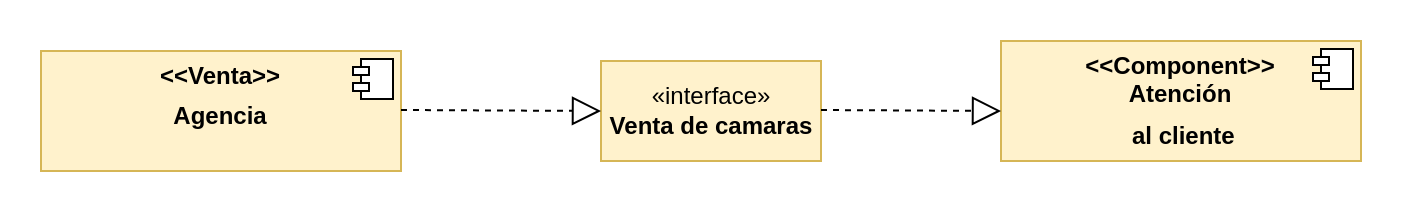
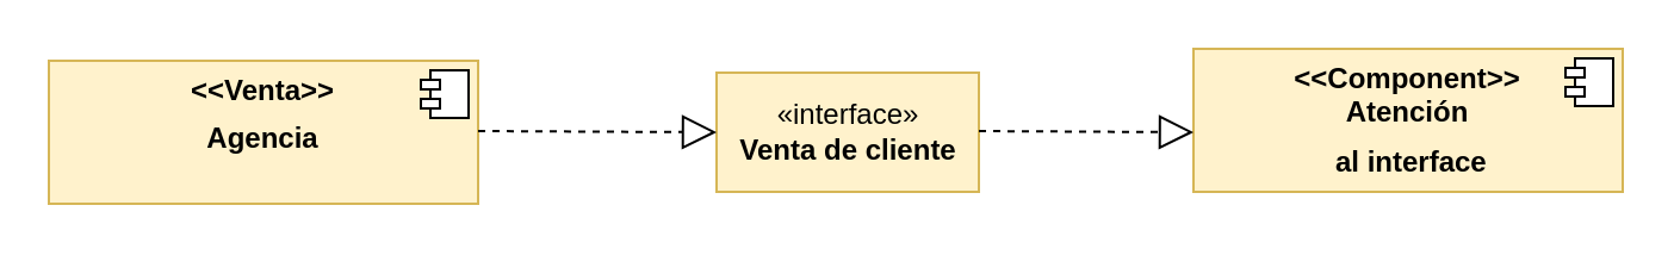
  <mxCell id="0" />
  <mxCell id="1" parent="0" />
  <mxCell id="2" value="&lt;p style=&quot;margin:0px;margin-top:6px;text-align:center;&quot;&gt;&lt;b&gt;&amp;lt;&amp;lt;Venta&amp;gt;&amp;gt;&lt;/b&gt;&lt;/p&gt;&lt;p style=&quot;margin:0px;margin-top:6px;text-align:center;&quot;&gt;&lt;b&gt;Agencia&lt;/b&gt;&lt;/p&gt;" style="align=left;overflow=fill;html=1;dropTarget=0;fillColor=#fff2cc;strokeColor=#d6b656;" vertex="1" parent="1"><mxGeometry x="20" y="25" width="180" height="60" as="geometry" /></mxCell>
  <mxCell id="3" value="" style="shape=component;jettyWidth=8;jettyHeight=4;" vertex="1" parent="2"><mxGeometry x="1" width="20" height="20" relative="1" as="geometry"><mxPoint x="-24" y="4" as="offset" /></mxGeometry></mxCell>
- <mxCell id="4" value="«interface»&lt;br&gt;&lt;b&gt;Venta de camaras&lt;/b&gt;" style="html=1;fillColor=#fff2cc;strokeColor=#d6b656;" vertex="1" parent="1"><mxGeometry x="300" y="30" width="110" height="50" as="geometry" /></mxCell>
- <mxCell id="5" value="&lt;p style=&quot;margin:0px;margin-top:6px;text-align:center;&quot;&gt;&lt;b&gt;&amp;lt;&amp;lt;Component&amp;gt;&amp;gt;&lt;/b&gt;&lt;/p&gt;&lt;div style=&quot;text-align: center;&quot;&gt;&lt;span style=&quot;background-color: initial;&quot;&gt;&lt;b&gt;Atención&lt;/b&gt;&lt;/span&gt;&lt;/div&gt;&lt;p style=&quot;margin:0px;margin-top:6px;text-align:center;&quot;&gt;&lt;b&gt;&amp;nbsp;al cliente&lt;/b&gt;&lt;/p&gt;" style="align=left;overflow=fill;html=1;dropTarget=0;fillColor=#fff2cc;strokeColor=#d6b656;" vertex="1" parent="1"><mxGeometry x="500" y="20" width="180" height="60" as="geometry" /></mxCell>
+ <mxCell id="4" value="«interface»&lt;br&gt;&lt;b&gt;Venta de cliente&lt;/b&gt;" style="html=1;fillColor=#fff2cc;strokeColor=#d6b656;" vertex="1" parent="1"><mxGeometry x="300" y="30" width="110" height="50" as="geometry" /></mxCell>
+ <mxCell id="5" value="&lt;p style=&quot;margin:0px;margin-top:6px;text-align:center;&quot;&gt;&lt;b&gt;&amp;lt;&amp;lt;Component&amp;gt;&amp;gt;&lt;/b&gt;&lt;/p&gt;&lt;div style=&quot;text-align: center;&quot;&gt;&lt;span style=&quot;background-color: initial;&quot;&gt;&lt;b&gt;Atención&lt;/b&gt;&lt;/span&gt;&lt;/div&gt;&lt;p style=&quot;margin:0px;margin-top:6px;text-align:center;&quot;&gt;&lt;b&gt;&amp;nbsp;al interface&lt;/b&gt;&lt;/p&gt;" style="align=left;overflow=fill;html=1;dropTarget=0;fillColor=#fff2cc;strokeColor=#d6b656;" vertex="1" parent="1"><mxGeometry x="500" y="20" width="180" height="60" as="geometry" /></mxCell>
  <mxCell id="6" value="" style="shape=component;jettyWidth=8;jettyHeight=4;" vertex="1" parent="5"><mxGeometry x="1" width="20" height="20" relative="1" as="geometry"><mxPoint x="-24" y="4" as="offset" /></mxGeometry></mxCell>
  <mxCell id="7" value="" style="endArrow=block;dashed=1;endFill=0;endSize=12;html=1;rounded=0;" edge="1" parent="1"><mxGeometry width="160" relative="1" as="geometry"><mxPoint x="200" y="54.5" as="sourcePoint" /><mxPoint x="300" y="55" as="targetPoint" /></mxGeometry></mxCell>
  <mxCell id="8" value="" style="endArrow=block;dashed=1;endFill=0;endSize=12;html=1;rounded=0;" edge="1" parent="1"><mxGeometry width="160" relative="1" as="geometry"><mxPoint x="410" y="54.5" as="sourcePoint" /><mxPoint x="500" y="55" as="targetPoint" /></mxGeometry></mxCell>
